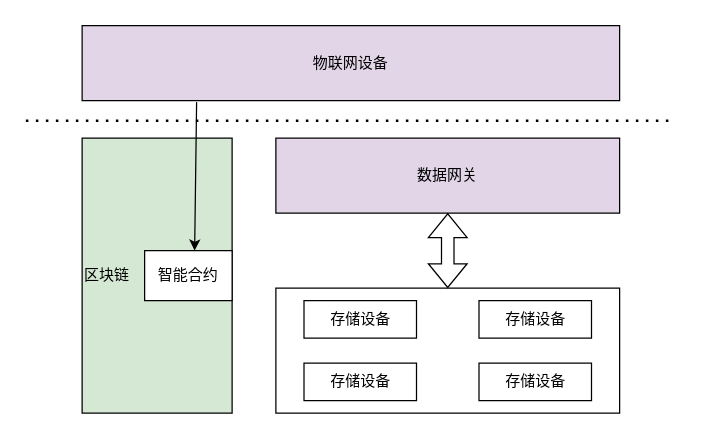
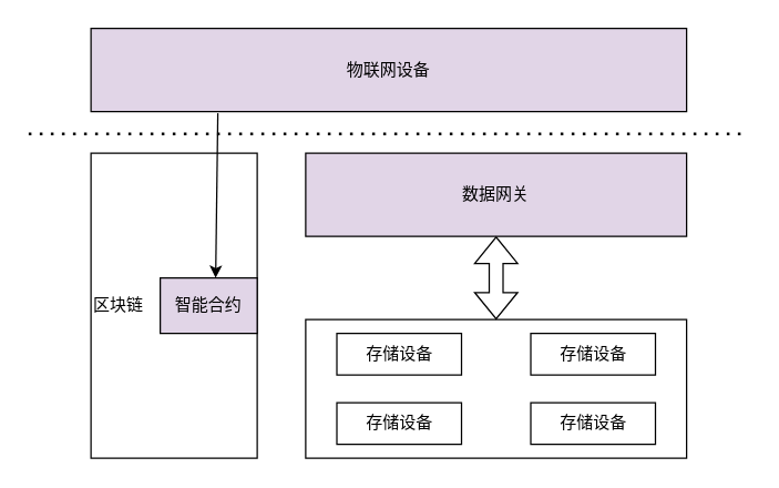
  <mxCell id="0" />
  <mxCell id="1" parent="0" />
  <mxCell id="2" value="物联网设备" style="rounded=0;whiteSpace=wrap;html=1;fillColor=#e1d5e7;" vertex="1" parent="1"><mxGeometry x="65" y="20" width="430" height="60" as="geometry" /></mxCell>
- <mxCell id="3" value="区块链" style="rounded=0;whiteSpace=wrap;html=1;align=left;fillColor=#d5e8d4;" vertex="1" parent="1"><mxGeometry x="65" y="110" width="120" height="220" as="geometry" /></mxCell>
+ <mxCell id="3" value="区块链" style="rounded=0;whiteSpace=wrap;html=1;align=left;" vertex="1" parent="1"><mxGeometry x="65" y="110" width="120" height="220" as="geometry" /></mxCell>
  <mxCell id="4" value="数据网关" style="rounded=0;whiteSpace=wrap;html=1;fillColor=#e1d5e7;" vertex="1" parent="1"><mxGeometry x="220" y="110" width="275" height="60" as="geometry" /></mxCell>
  <mxCell id="5" value="" style="rounded=0;whiteSpace=wrap;html=1;" vertex="1" parent="1"><mxGeometry x="220" y="230" width="275" height="100" as="geometry" /></mxCell>
  <mxCell id="6" value="" style="endArrow=none;dashed=1;html=1;dashPattern=1 3;strokeWidth=2;rounded=0;" edge="1" parent="1"><mxGeometry width="50" height="50" relative="1" as="geometry"><mxPoint x="20" y="96" as="sourcePoint" /><mxPoint x="540" y="96" as="targetPoint" /><Array as="points" /></mxGeometry></mxCell>
  <mxCell id="7" value="" style="shape=flexArrow;endArrow=classic;startArrow=classic;html=1;rounded=0;exitX=0.5;exitY=0;exitDx=0;exitDy=0;" edge="1" parent="1"><mxGeometry width="100" height="100" relative="1" as="geometry"><mxPoint x="357.5" y="230" as="sourcePoint" /><mxPoint x="357.5" y="170" as="targetPoint" /></mxGeometry></mxCell>
  <mxCell id="8" value="存储设备" style="rounded=0;whiteSpace=wrap;html=1;" vertex="1" parent="1"><mxGeometry x="242.5" y="240" width="90" height="30" as="geometry" /></mxCell>
  <mxCell id="9" value="存储设备" style="rounded=0;whiteSpace=wrap;html=1;" vertex="1" parent="1"><mxGeometry x="382.5" y="240" width="90" height="30" as="geometry" /></mxCell>
  <mxCell id="10" value="存储设备" style="rounded=0;whiteSpace=wrap;html=1;" vertex="1" parent="1"><mxGeometry x="242.5" y="290" width="90" height="30" as="geometry" /></mxCell>
  <mxCell id="11" value="存储设备" style="rounded=0;whiteSpace=wrap;html=1;" vertex="1" parent="1"><mxGeometry x="382.5" y="290" width="90" height="30" as="geometry" /></mxCell>
- <mxCell id="12" value="智能合约" style="rounded=0;whiteSpace=wrap;html=1;" vertex="1" parent="1"><mxGeometry x="115" y="200" width="70" height="40" as="geometry" /></mxCell>
+ <mxCell id="12" value="智能合约" style="rounded=0;whiteSpace=wrap;html=1;fillColor=#e1d5e7;" vertex="1" parent="1"><mxGeometry x="115" y="200" width="70" height="40" as="geometry" /></mxCell>
  <mxCell id="13" value="" style="endArrow=classic;html=1;rounded=0;exitX=0.213;exitY=1.02;exitDx=0;exitDy=0;exitPerimeter=0;" edge="1" parent="1" source="2"><mxGeometry width="50" height="50" relative="1" as="geometry"><mxPoint x="105" y="250" as="sourcePoint" /><mxPoint x="155" y="200" as="targetPoint" /></mxGeometry></mxCell>
